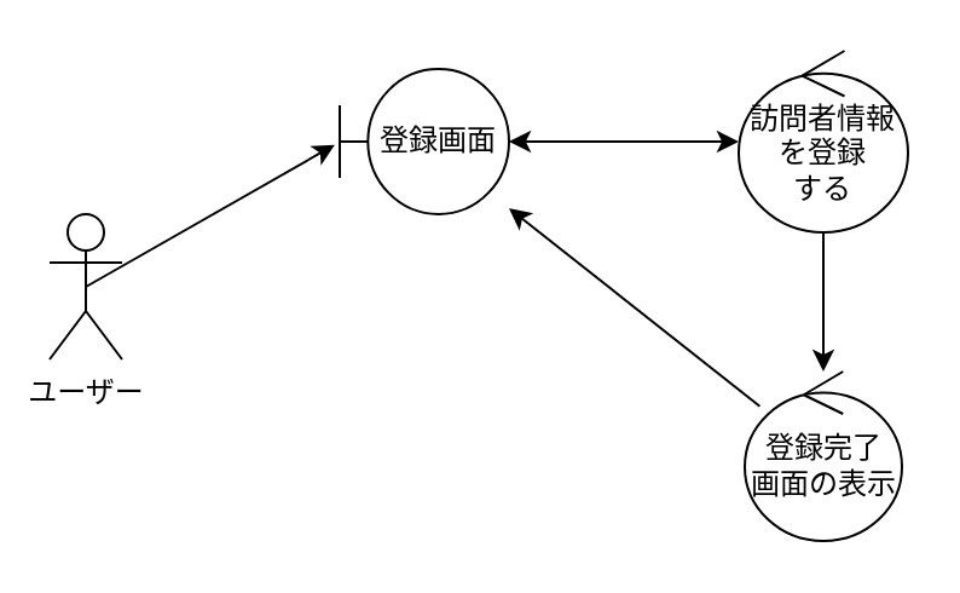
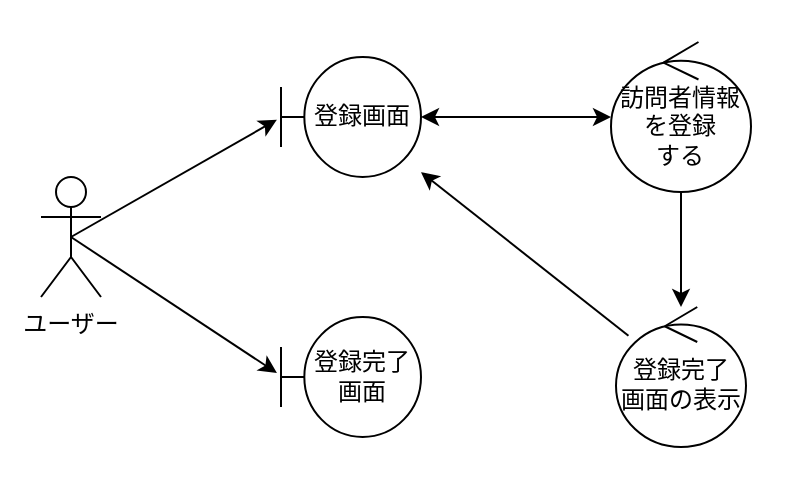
  <mxCell id="0" />
  <mxCell id="1" parent="0" />
  <mxCell id="2" value="ユーザー" style="shape=umlActor;verticalLabelPosition=bottom;verticalAlign=top;html=1;" parent="1" vertex="1"><mxGeometry x="20" y="88" width="30" height="60" as="geometry" /></mxCell>
  <mxCell id="3" value="登録画面" style="shape=umlBoundary;whiteSpace=wrap;html=1;" parent="1" vertex="1"><mxGeometry x="140" y="28" width="70" height="60" as="geometry" /></mxCell>
+ <mxCell id="4" value="登録完了画面" style="shape=umlBoundary;whiteSpace=wrap;html=1;" parent="1" vertex="1"><mxGeometry x="140" y="158" width="70" height="60" as="geometry" /></mxCell>
  <mxCell id="5" value="" style="endArrow=classic;html=1;rounded=0;exitX=0.5;exitY=0.5;exitDx=0;exitDy=0;exitPerimeter=0;entryX=-0.029;entryY=0.522;entryDx=0;entryDy=0;entryPerimeter=0;" parent="1" source="2" target="3" edge="1"><mxGeometry width="50" height="50" relative="1" as="geometry"><mxPoint x="240" y="158" as="sourcePoint" /><mxPoint x="290" y="108" as="targetPoint" /></mxGeometry></mxCell>
+ <mxCell id="6" value="" style="endArrow=classic;html=1;rounded=0;exitX=0.5;exitY=0.5;exitDx=0;exitDy=0;exitPerimeter=0;entryX=-0.029;entryY=0.467;entryDx=0;entryDy=0;entryPerimeter=0;" parent="1" source="2" target="4" edge="1"><mxGeometry width="50" height="50" relative="1" as="geometry"><mxPoint x="140" y="208" as="sourcePoint" /><mxPoint x="245" y="148" as="targetPoint" /></mxGeometry></mxCell>
  <mxCell id="7" value="訪問者情報&lt;br&gt;を登録&lt;br&gt;する" style="ellipse;shape=umlControl;whiteSpace=wrap;html=1;" parent="1" vertex="1"><mxGeometry x="305" y="20.5" width="70" height="75" as="geometry" /></mxCell>
  <mxCell id="8" value="登録完了&lt;br&gt;画面の表示" style="ellipse;shape=umlControl;whiteSpace=wrap;html=1;" parent="1" vertex="1"><mxGeometry x="307.5" y="153" width="65" height="70" as="geometry" /></mxCell>
  <mxCell id="9" value="" style="endArrow=classic;html=1;rounded=0;startArrow=classic;startFill=1;" parent="1" source="3" target="7" edge="1"><mxGeometry width="50" height="50" relative="1" as="geometry"><mxPoint x="100" y="138" as="sourcePoint" /><mxPoint x="205" y="78" as="targetPoint" /></mxGeometry></mxCell>
  <mxCell id="10" value="" style="endArrow=classic;html=1;rounded=0;" parent="1" source="8" target="3" edge="1"><mxGeometry width="50" height="50" relative="1" as="geometry"><mxPoint x="240" y="198" as="sourcePoint" /><mxPoint x="345" y="138" as="targetPoint" /></mxGeometry></mxCell>
  <mxCell id="11" value="" style="endArrow=classic;html=1;rounded=0;" parent="1" source="7" target="8" edge="1"><mxGeometry width="50" height="50" relative="1" as="geometry"><mxPoint x="290" y="128" as="sourcePoint" /><mxPoint x="375" y="138" as="targetPoint" /></mxGeometry></mxCell>
